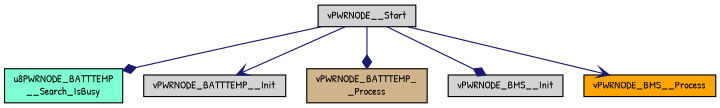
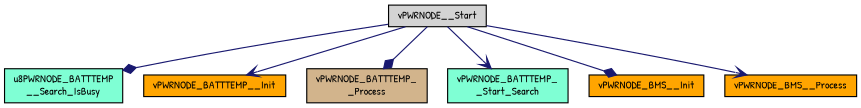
  digraph {
    fontname="Patrick Hand"
    rankdir=TB
    node [color=black fillcolor=lightgrey fontname="Patrick Hand" fontsize=10 shape=record style=filled]
    edge [arrowhead=diamond color=midnightblue fontname="Patrick Hand" fontsize=10 labelfontname=Helvetica labelfontsize=10 style=solid]
    n1 [fontcolor=black height=0.2 label=vPWRNODE__Start width=0.4]
    n2 [fillcolor=aquamarine height=0.2 label="u8PWRNODE_BATTTEMP\l__Search_IsBusy" width=0.4]
-   n3 [height=0.2 label=vPWRNODE_BATTTEMP__Init width=0.4]
+   n3 [fillcolor=orange height=0.2 label=vPWRNODE_BATTTEMP__Init width=0.4]
    n4 [fillcolor=tan height=0.2 label="vPWRNODE_BATTTEMP_\l_Process" width=0.4]
-   n6 [height=0.2 label=vPWRNODE_BMS__Init width=0.4]
+   n5 [fillcolor=aquamarine height=0.2 label="vPWRNODE_BATTTEMP_\l_Start_Search" width=0.4]
+   n6 [fillcolor=orange height=0.2 label=vPWRNODE_BMS__Init width=0.4]
    n7 [fillcolor=orange height=0.2 label=vPWRNODE_BMS__Process width=0.4]
    n1 -> n2
    n1 -> n3 [arrowhead=vee]
    n1 -> n4
+   n1 -> n5 [arrowhead=vee]
    n1 -> n6
    n1 -> n7 [arrowhead=vee]
  }
